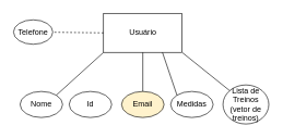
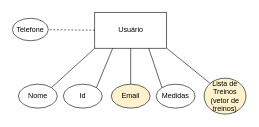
  <mxCell id="0" />
  <mxCell id="1" parent="0" />
  <mxCell id="2" value="Usuário" style="rounded=0;whiteSpace=wrap;html=1;" vertex="1" parent="1"><mxGeometry x="157.5" y="20" width="120" height="60" as="geometry" /></mxCell>
  <mxCell id="3" value="Nome" style="ellipse;whiteSpace=wrap;html=1;" vertex="1" parent="1"><mxGeometry x="30" y="140" width="65" height="40" as="geometry" /></mxCell>
  <mxCell id="4" value="Id" style="ellipse;whiteSpace=wrap;html=1;" vertex="1" parent="1"><mxGeometry x="105" y="140" width="65" height="40" as="geometry" /></mxCell>
  <mxCell id="5" value="Email" style="ellipse;whiteSpace=wrap;html=1;fillColor=#fff2cc;" vertex="1" parent="1"><mxGeometry x="185" y="140" width="65" height="40" as="geometry" /></mxCell>
  <mxCell id="6" value="Medidas" style="ellipse;whiteSpace=wrap;html=1;" vertex="1" parent="1"><mxGeometry x="260" y="140" width="65" height="40" as="geometry" /></mxCell>
- <mxCell id="7" value="Lista de Treinos (vetor de treinos)" style="ellipse;whiteSpace=wrap;html=1;" vertex="1" parent="1"><mxGeometry x="340" y="130" width="70" height="60" as="geometry" /></mxCell>
+ <mxCell id="7" value="Lista de Treinos (vetor de treinos)" style="ellipse;whiteSpace=wrap;html=1;fillColor=#fff2cc;" vertex="1" parent="1"><mxGeometry x="340" y="130" width="70" height="60" as="geometry" /></mxCell>
  <mxCell id="8" value="" style="endArrow=none;html=1;strokeColor=#000000;exitX=1;exitY=0;exitDx=0;exitDy=0;entryX=0;entryY=1;entryDx=0;entryDy=0;" edge="1" parent="1" source="3" target="2"><mxGeometry width="50" height="50" relative="1" as="geometry"><mxPoint x="250" y="210" as="sourcePoint" /><mxPoint x="300" y="160" as="targetPoint" /></mxGeometry></mxCell>
+ <mxCell id="9" value="" style="endArrow=none;html=1;strokeColor=#000000;exitX=1;exitY=0;exitDx=0;exitDy=0;entryX=0.25;entryY=1;entryDx=0;entryDy=0;" edge="1" parent="1" source="4" target="2"><mxGeometry width="50" height="50" relative="1" as="geometry"><mxPoint x="250" y="210" as="sourcePoint" /><mxPoint x="300" y="160" as="targetPoint" /></mxGeometry></mxCell>
  <mxCell id="10" value="" style="endArrow=none;html=1;strokeColor=#000000;exitX=0.5;exitY=0;exitDx=0;exitDy=0;entryX=0.5;entryY=1;entryDx=0;entryDy=0;" edge="1" parent="1" source="5" target="2"><mxGeometry width="50" height="50" relative="1" as="geometry"><mxPoint x="250" y="210" as="sourcePoint" /><mxPoint x="300" y="160" as="targetPoint" /></mxGeometry></mxCell>
  <mxCell id="11" value="" style="endArrow=none;html=1;strokeColor=#000000;entryX=0;entryY=0;entryDx=0;entryDy=0;exitX=0.75;exitY=1;exitDx=0;exitDy=0;" edge="1" parent="1" source="2" target="6"><mxGeometry width="50" height="50" relative="1" as="geometry"><mxPoint x="250" y="210" as="sourcePoint" /><mxPoint x="300" y="160" as="targetPoint" /></mxGeometry></mxCell>
  <mxCell id="12" value="" style="endArrow=none;html=1;strokeColor=#000000;entryX=0;entryY=0;entryDx=0;entryDy=0;exitX=1;exitY=1;exitDx=0;exitDy=0;" edge="1" parent="1" source="2" target="7"><mxGeometry width="50" height="50" relative="1" as="geometry"><mxPoint x="250" y="210" as="sourcePoint" /><mxPoint x="300" y="160" as="targetPoint" /></mxGeometry></mxCell>
  <mxCell id="13" value="" style="endArrow=none;html=1;strokeColor=#000000;exitX=0;exitY=0.5;exitDx=0;exitDy=0;dashed=1;" edge="1" parent="1" source="2" target="14"><mxGeometry width="50" height="50" relative="1" as="geometry"><mxPoint x="160" y="170" as="sourcePoint" /><mxPoint x="80" y="50" as="targetPoint" /></mxGeometry></mxCell>
  <mxCell id="14" value="Telefone" style="ellipse;whiteSpace=wrap;html=1;" vertex="1" parent="1"><mxGeometry x="20" y="30" width="60" height="37.5" as="geometry" /></mxCell>
